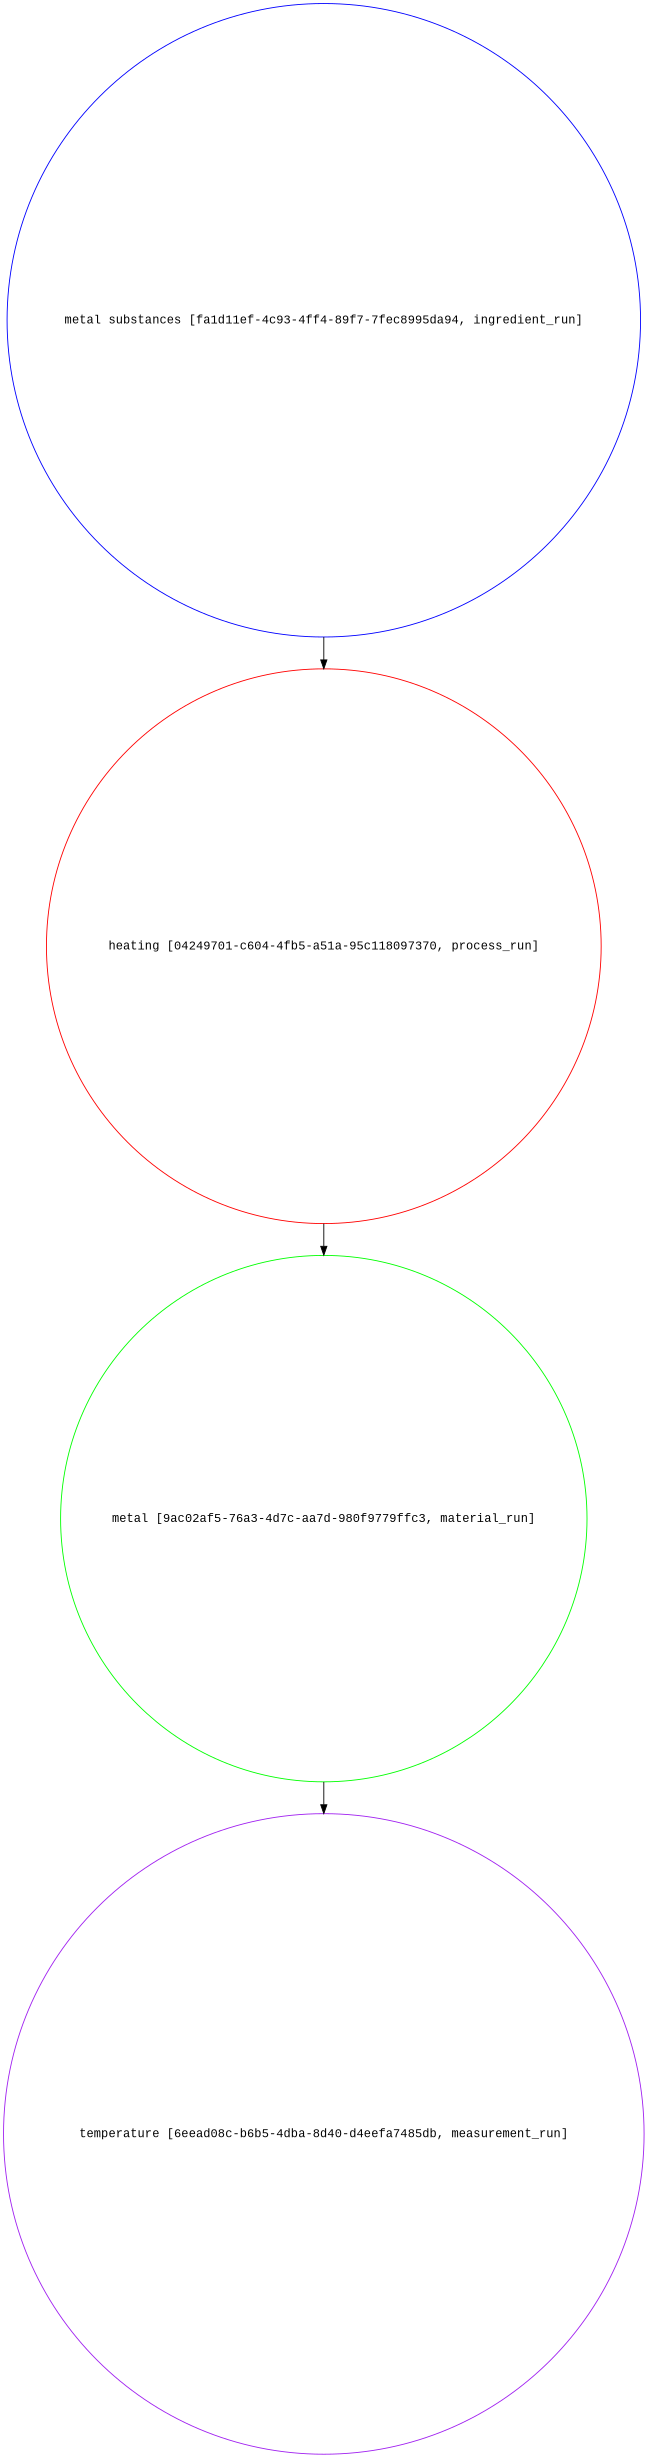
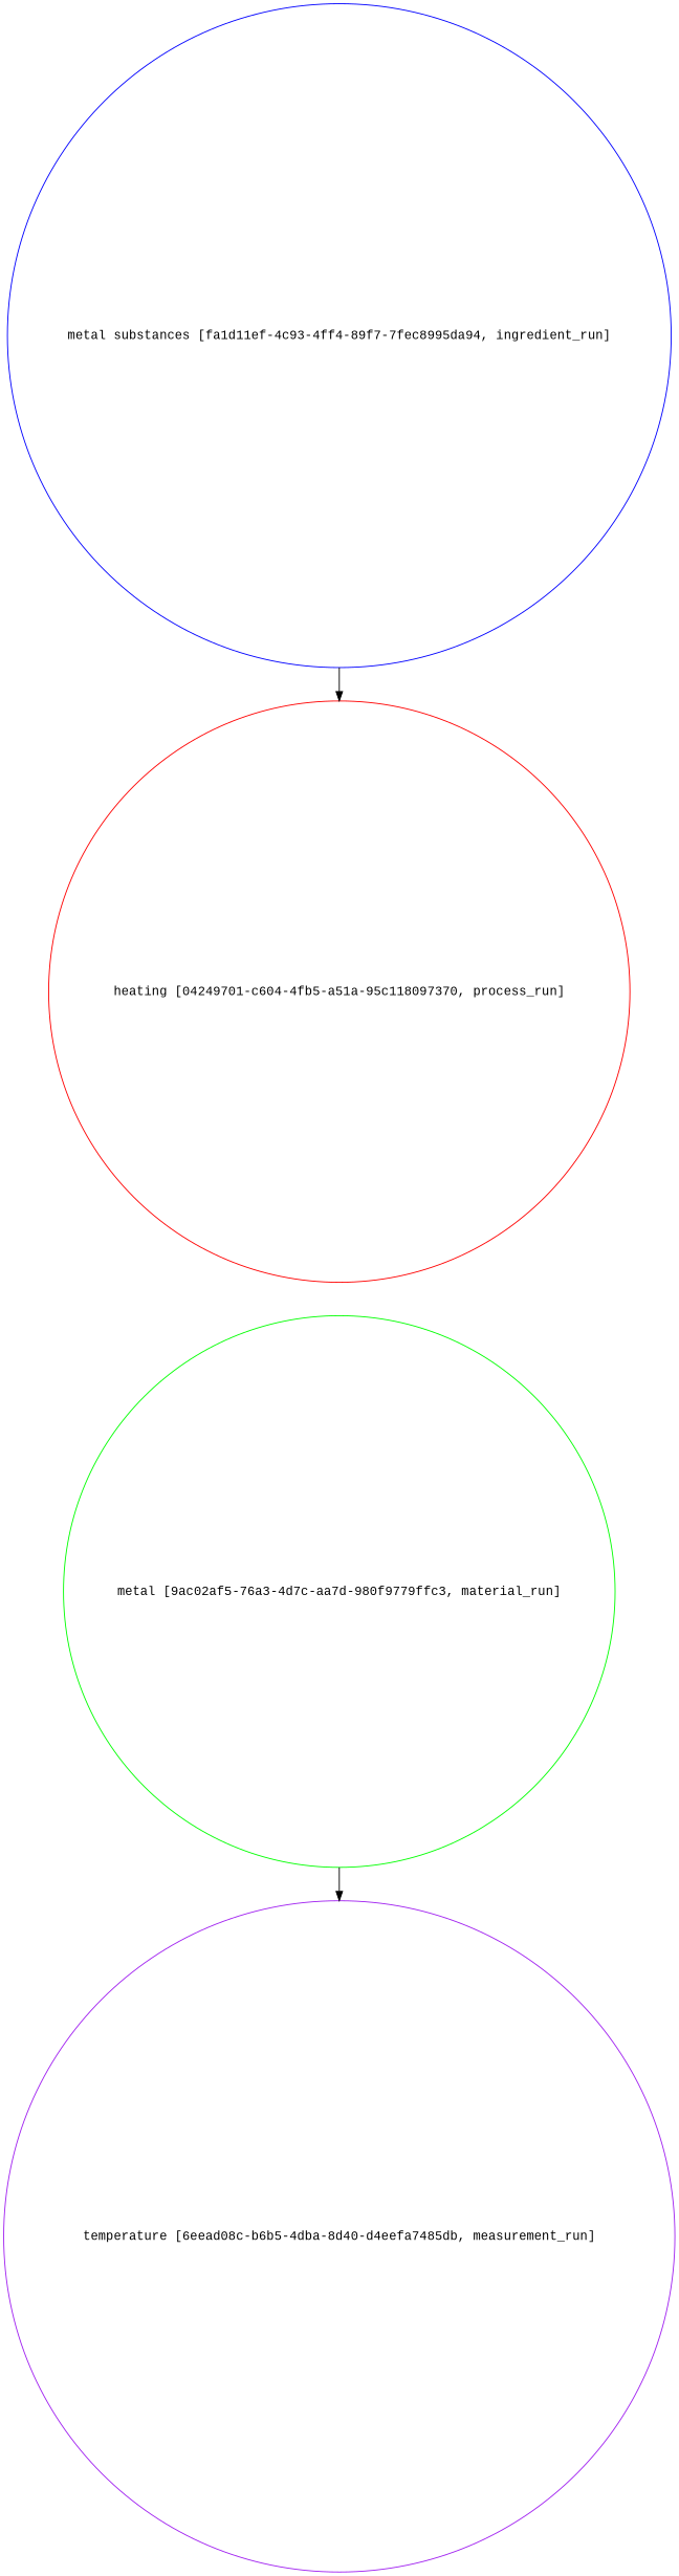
  strict digraph {
    fontname="Liberation Mono"
    node [shape=circle fontname="Liberation Mono"]
    edge [fontname="Liberation Mono"]
    "metal substances [fa1d11ef-4c93-4ff4-89f7-7fec8995da94, ingredient_run]" [color=blue height=9.9477 object="{\"absolute_quantity\": null, \"file_links\": [], \"labels\": [], \"mass_fraction\": null, \"material\": null, \"name\": \"metal substances\", \"notes\": null, \"number_fraction\": null, \"process\": {\"id\": \"04249701-c604-4fb5-a51a-95c118097370\", \"scope\": \"auto\", \"type\": \"link_by_uid\"}, \"spec\": {\"id\": \"62d0a95e-f644-4326-86f0-53e3fe4275c1\", \"scope\": \"auto\", \"type\": \"link_by_uid\"}, \"tags\": [], \"type\": \"ingredient_run\", \"uids\": {\"auto\": \"fa1d11ef-4c93-4ff4-89f7-7fec8995da94\"}, \"volume_fraction\": null}" type=ingredient_run uuid="fa1d11ef-4c93-4ff4-89f7-7fec8995da94" width=9.9477]
    "heating [04249701-c604-4fb5-a51a-95c118097370, process_run]" [color=red height=8.702 object="{\"conditions\": [], \"file_links\": [], \"name\": \"heating\", \"notes\": null, \"parameters\": [], \"source\": null, \"spec\": {\"id\": \"9065a24b-9a8d-4d30-b346-3c88f6ea2dce\", \"scope\": \"auto\", \"type\": \"link_by_uid\"}, \"tags\": [], \"type\": \"process_run\", \"uids\": {\"auto\": \"04249701-c604-4fb5-a51a-95c118097370\"}}" type=process_run uuid="04249701-c604-4fb5-a51a-95c118097370" width=8.702]
    "metal [9ac02af5-76a3-4d7c-aa7d-980f9779ffc3, material_run]" [color=green height=8.2687 object="{\"file_links\": [], \"name\": \"metal\", \"notes\": null, \"process\": {\"id\": \"04249701-c604-4fb5-a51a-95c118097370\", \"scope\": \"auto\", \"type\": \"link_by_uid\"}, \"sample_type\": \"unknown\", \"spec\": {\"id\": \"025ad993-8b41-4bea-b441-891632a118ae\", \"scope\": \"auto\", \"type\": \"link_by_uid\"}, \"tags\": [], \"type\": \"material_run\", \"uids\": {\"auto\": \"9ac02af5-76a3-4d7c-aa7d-980f9779ffc3\"}}" type=material_run uuid="9ac02af5-76a3-4d7c-aa7d-980f9779ffc3" width=8.2687]
    "temperature [6eead08c-b6b5-4dba-8d40-d4eefa7485db, measurement_run]" [color=purple height=10.056 object="{\"conditions\": [], \"file_links\": [], \"material\": {\"id\": \"9ac02af5-76a3-4d7c-aa7d-980f9779ffc3\", \"scope\": \"auto\", \"type\": \"link_by_uid\"}, \"name\": \"temperature\", \"notes\": null, \"parameters\": [], \"properties\": [], \"source\": null, \"spec\": {\"id\": \"3e86ae89-e9ab-45b4-95b7-6192f512d3e1\", \"scope\": \"auto\", \"type\": \"link_by_uid\"}, \"tags\": [], \"type\": \"measurement_run\", \"uids\": {\"auto\": \"6eead08c-b6b5-4dba-8d40-d4eefa7485db\"}}" type=measurement_run uuid="6eead08c-b6b5-4dba-8d40-d4eefa7485db" width=10.056]
    "metal substances [fa1d11ef-4c93-4ff4-89f7-7fec8995da94, ingredient_run]" -> "heating [04249701-c604-4fb5-a51a-95c118097370, process_run]"
-   "heating [04249701-c604-4fb5-a51a-95c118097370, process_run]" -> "metal [9ac02af5-76a3-4d7c-aa7d-980f9779ffc3, material_run]"
    "metal [9ac02af5-76a3-4d7c-aa7d-980f9779ffc3, material_run]" -> "temperature [6eead08c-b6b5-4dba-8d40-d4eefa7485db, measurement_run]"
  }
